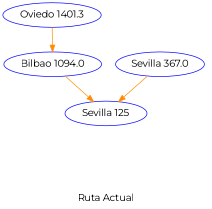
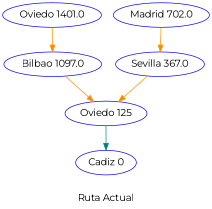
  digraph {
    fontname=Montserrat
    label="Ruta Actual"
    node [color=blue fontname=Montserrat style=circle]
    edge [color=darkorange fontname=Montserrat]
-   "Oviedo 1401.0" [label="Oviedo 1401.3"]
-   "Bilbao 1097.0" [label="Bilbao 1094.0"]
-   "Sevilla 125"
+   "Oviedo 1401.0"
+   "Bilbao 1097.0"
+   "Sevilla 125" [label="Oviedo 125"]
    n4 [label="Sevilla 367.0"]
+   "Madrid 702.0"
+   "Cadiz 0"
    "Oviedo 1401.0" -> "Bilbao 1097.0"
    "Bilbao 1097.0" -> "Sevilla 125"
+   "Sevilla 125" -> "Cadiz 0" [color=teal]
    n4 -> "Sevilla 125"
+   "Madrid 702.0" -> n4
  }
